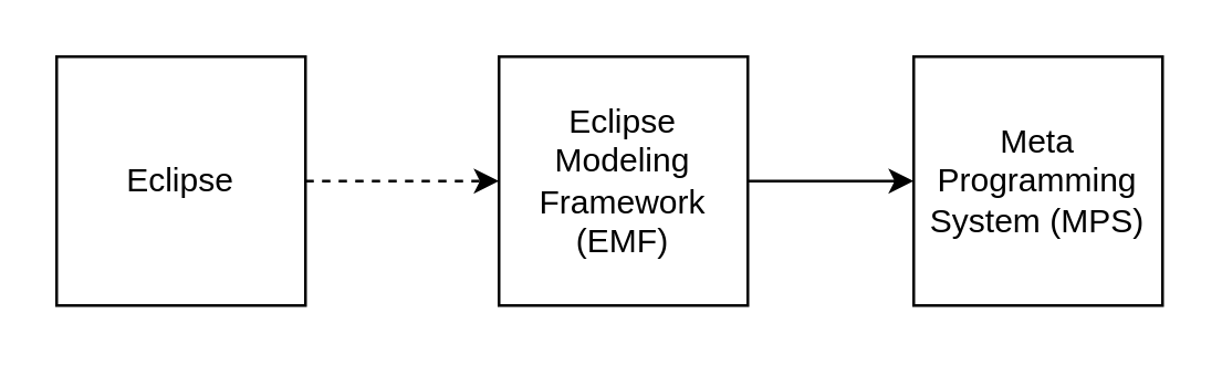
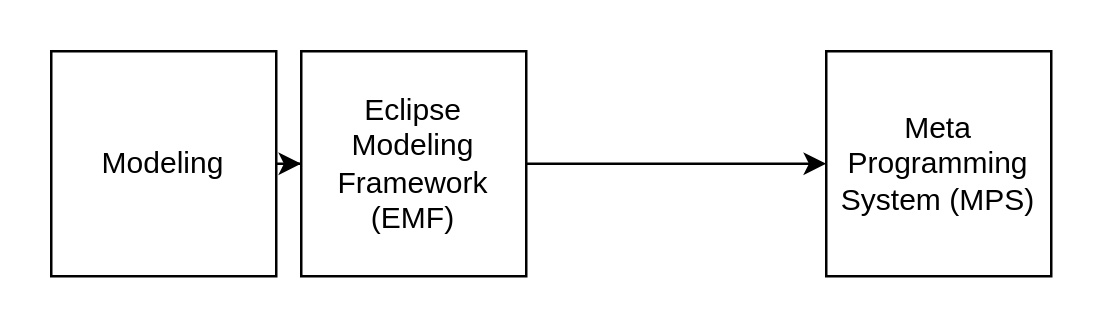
  <mxCell id="0" />
  <mxCell id="1" parent="0" />
  <mxCell id="2" style="edgeStyle=orthogonalEdgeStyle;rounded=0;orthogonalLoop=1;jettySize=auto;html=1;dashed=1;" edge="1" parent="1" source="3" target="5"><mxGeometry relative="1" as="geometry" /></mxCell>
- <mxCell id="3" value="Eclipse" style="whiteSpace=wrap;html=1;aspect=fixed;" vertex="1" parent="1"><mxGeometry x="20" y="20" width="90" height="90" as="geometry" /></mxCell>
+ <mxCell id="3" value="Modeling" style="whiteSpace=wrap;html=1;aspect=fixed;" vertex="1" parent="1"><mxGeometry x="20" y="20" width="90" height="90" as="geometry" /></mxCell>
  <mxCell id="4" style="edgeStyle=orthogonalEdgeStyle;rounded=0;orthogonalLoop=1;jettySize=auto;html=1;" edge="1" parent="1" source="5"><mxGeometry relative="1" as="geometry"><mxPoint x="330" y="65" as="targetPoint" /></mxGeometry></mxCell>
- <mxCell id="5" value="Eclipse Modeling Framework (EMF)" style="whiteSpace=wrap;html=1;aspect=fixed;" vertex="1" parent="1"><mxGeometry x="180" y="20" width="90" height="90" as="geometry" /></mxCell>
+ <mxCell id="5" value="Eclipse Modeling Framework (EMF)" style="whiteSpace=wrap;html=1;aspect=fixed;" vertex="1" parent="1"><mxGeometry x="120" y="20" width="90" height="90" as="geometry" /></mxCell>
  <mxCell id="6" value="Meta Programming System (MPS)" style="whiteSpace=wrap;html=1;aspect=fixed;" vertex="1" parent="1"><mxGeometry x="330" y="20" width="90" height="90" as="geometry" /></mxCell>
